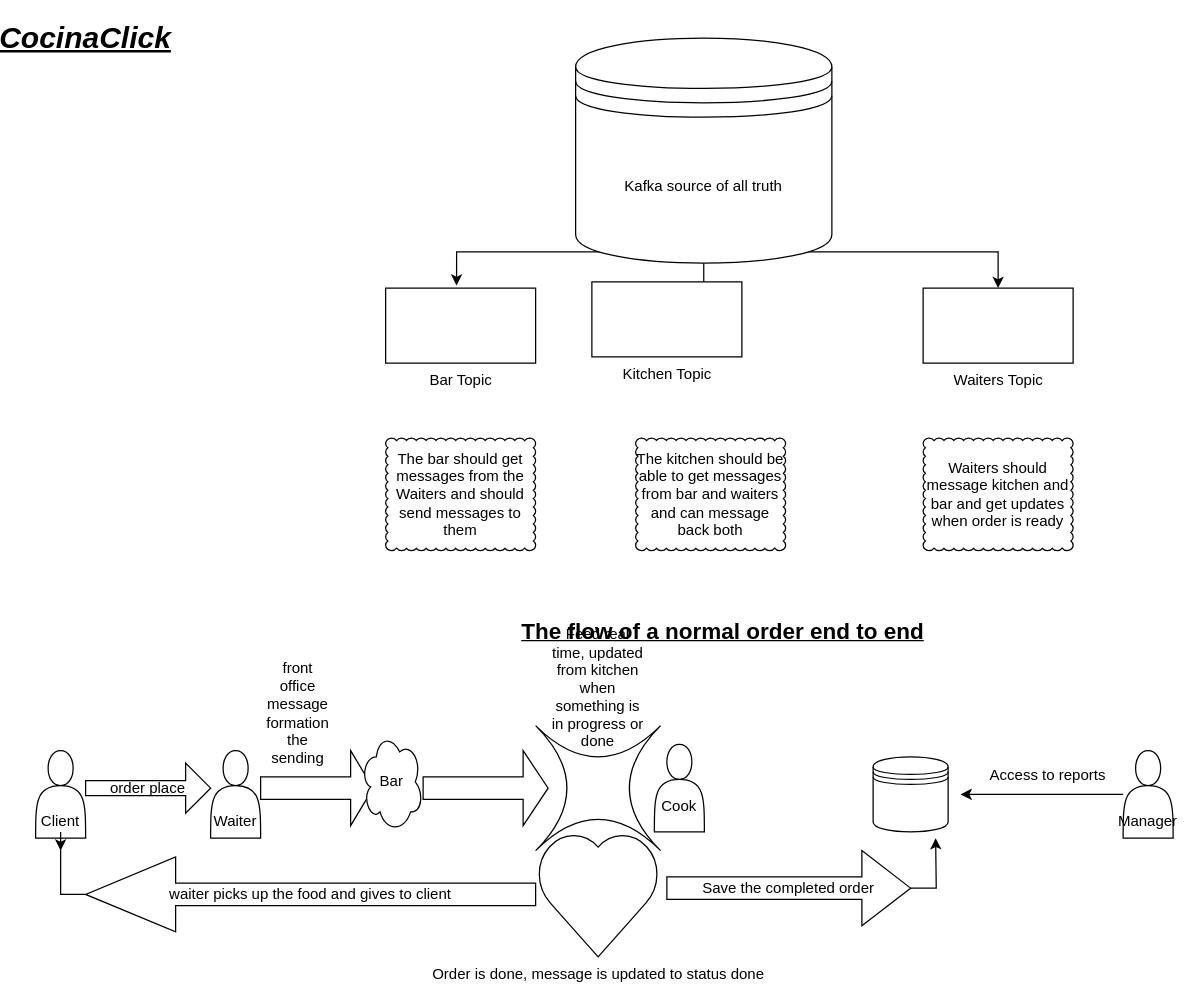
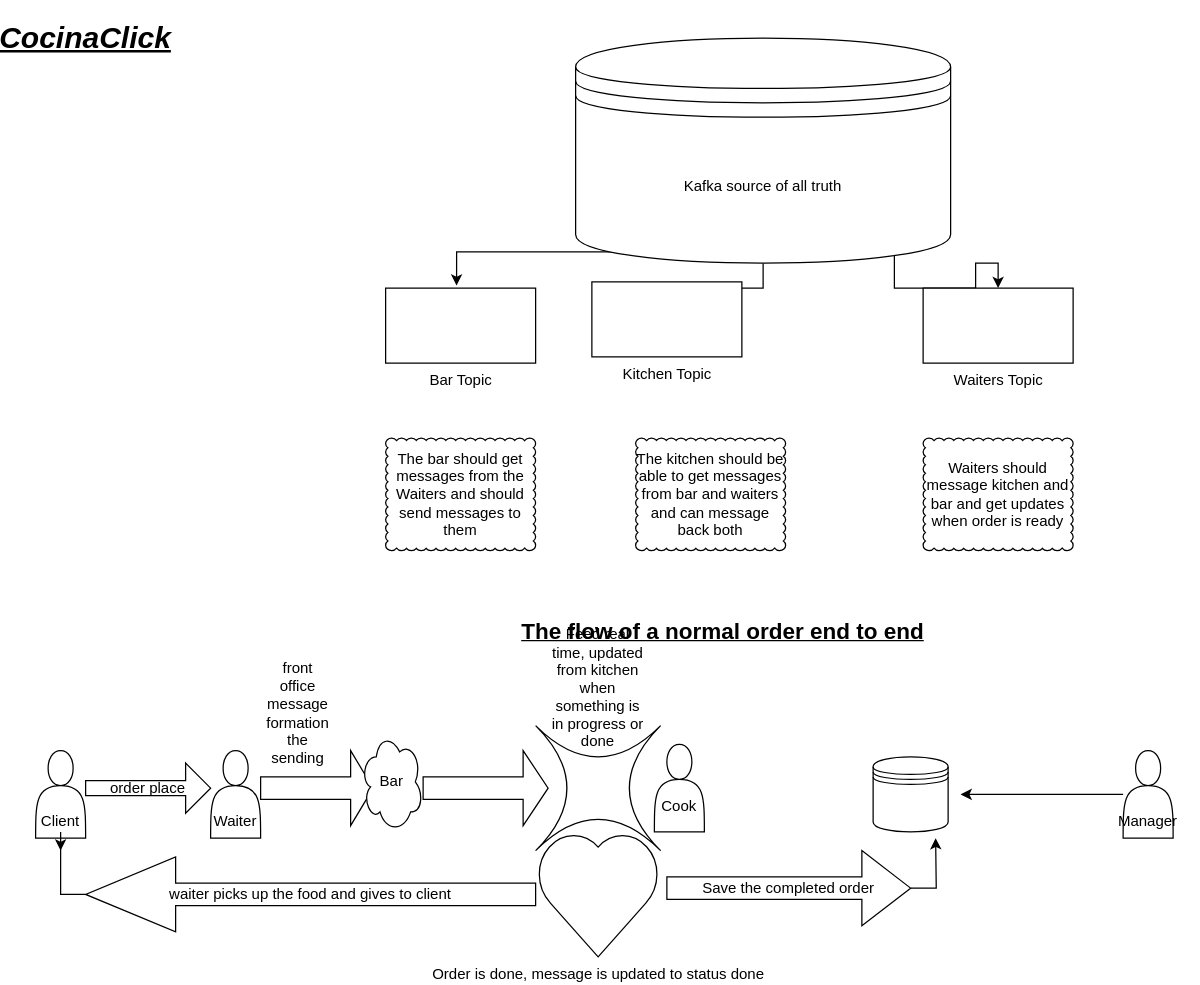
  <mxCell id="0" />
  <mxCell id="1" parent="0" />
  <mxCell id="2" style="edgeStyle=orthogonalEdgeStyle;rounded=0;orthogonalLoop=1;jettySize=auto;html=1;exitX=0.5;exitY=1;exitDx=0;exitDy=0;entryX=0.458;entryY=0.167;entryDx=0;entryDy=0;entryPerimeter=0;" edge="1" parent="1" source="5" target="7"><mxGeometry relative="1" as="geometry" /></mxCell>
  <mxCell id="3" style="edgeStyle=orthogonalEdgeStyle;rounded=0;orthogonalLoop=1;jettySize=auto;html=1;exitX=0.85;exitY=0.95;exitDx=0;exitDy=0;exitPerimeter=0;" edge="1" parent="1" source="5" target="8"><mxGeometry relative="1" as="geometry" /></mxCell>
  <mxCell id="4" style="edgeStyle=orthogonalEdgeStyle;rounded=0;orthogonalLoop=1;jettySize=auto;html=1;exitX=0.15;exitY=0.95;exitDx=0;exitDy=0;exitPerimeter=0;entryX=0.473;entryY=-0.035;entryDx=0;entryDy=0;entryPerimeter=0;" edge="1" parent="1" source="5" target="6"><mxGeometry relative="1" as="geometry" /></mxCell>
- <mxCell id="5" value="Kafka source of all truth" style="shape=datastore;whiteSpace=wrap;html=1;" vertex="1" parent="1"><mxGeometry x="452" y="30" width="205" height="180" as="geometry" /></mxCell>
+ <mxCell id="5" value="Kafka source of all truth" style="shape=datastore;whiteSpace=wrap;html=1;" vertex="1" parent="1"><mxGeometry x="452" y="30" width="300" height="180" as="geometry" /></mxCell>
  <mxCell id="6" value="Bar Topic" style="verticalLabelPosition=bottom;verticalAlign=top;html=1;shape=mxgraph.basic.rect;fillColor2=none;strokeWidth=1;size=20;indent=5;" vertex="1" parent="1"><mxGeometry x="300" y="230" width="120" height="60" as="geometry" /></mxCell>
  <mxCell id="7" value="Kitchen Topic" style="verticalLabelPosition=bottom;verticalAlign=top;html=1;shape=mxgraph.basic.rect;fillColor2=none;strokeWidth=1;size=20;indent=5;" vertex="1" parent="1"><mxGeometry x="465" y="225" width="120" height="60" as="geometry" /></mxCell>
  <mxCell id="8" value="Waiters Topic" style="verticalLabelPosition=bottom;verticalAlign=top;html=1;shape=mxgraph.basic.rect;fillColor2=none;strokeWidth=1;size=20;indent=5;" vertex="1" parent="1"><mxGeometry x="730" y="230" width="120" height="60" as="geometry" /></mxCell>
  <mxCell id="9" value="The kitchen should be able to get messages from bar and waiters and can message back both" style="whiteSpace=wrap;html=1;shape=mxgraph.basic.cloud_rect" vertex="1" parent="1"><mxGeometry x="500" y="350" width="120" height="90" as="geometry" /></mxCell>
  <mxCell id="10" value="The bar should get messages from the Waiters and should send messages to them" style="whiteSpace=wrap;html=1;shape=mxgraph.basic.cloud_rect" vertex="1" parent="1"><mxGeometry x="300" y="350" width="120" height="90" as="geometry" /></mxCell>
  <mxCell id="11" value="Waiters should message kitchen and bar and get updates when order is ready" style="whiteSpace=wrap;html=1;shape=mxgraph.basic.cloud_rect" vertex="1" parent="1"><mxGeometry x="730" y="350" width="120" height="90" as="geometry" /></mxCell>
  <mxCell id="12" value="&lt;b&gt;&lt;u&gt;&lt;font style=&quot;font-size: 18px&quot;&gt;The flow of a normal order end to end&lt;/font&gt;&lt;/u&gt;&lt;/b&gt;" style="text;html=1;strokeColor=none;fillColor=none;align=center;verticalAlign=middle;whiteSpace=wrap;rounded=0;" vertex="1" parent="1"><mxGeometry x="295" y="495" width="550" height="20" as="geometry" /></mxCell>
  <mxCell id="13" value="&lt;br&gt;&lt;br&gt;&lt;br&gt;Waiter" style="shape=actor;whiteSpace=wrap;html=1;" vertex="1" parent="1"><mxGeometry x="160" y="600" width="40" height="70" as="geometry" /></mxCell>
  <mxCell id="14" value="&lt;br&gt;&lt;br&gt;Cook" style="shape=actor;whiteSpace=wrap;html=1;" vertex="1" parent="1"><mxGeometry x="515" y="595" width="40" height="70" as="geometry" /></mxCell>
  <mxCell id="15" value="&lt;br&gt;&lt;br&gt;&lt;br&gt;Client" style="shape=actor;whiteSpace=wrap;html=1;" vertex="1" parent="1"><mxGeometry x="20" y="600" width="40" height="70" as="geometry" /></mxCell>
  <mxCell id="16" value="" style="shape=datastore;whiteSpace=wrap;html=1;" vertex="1" parent="1"><mxGeometry x="690" y="605" width="60" height="60" as="geometry" /></mxCell>
  <mxCell id="17" style="edgeStyle=orthogonalEdgeStyle;rounded=0;orthogonalLoop=1;jettySize=auto;html=1;" edge="1" parent="1" source="18"><mxGeometry relative="1" as="geometry"><mxPoint x="760" y="635" as="targetPoint" /></mxGeometry></mxCell>
  <mxCell id="18" value="&lt;br&gt;&lt;br&gt;&lt;br&gt;Manager" style="shape=actor;whiteSpace=wrap;html=1;" vertex="1" parent="1"><mxGeometry x="890" y="600" width="40" height="70" as="geometry" /></mxCell>
  <mxCell id="19" value="order place" style="shape=singleArrow;whiteSpace=wrap;html=1;" vertex="1" parent="1"><mxGeometry x="60" y="610" width="100" height="40" as="geometry" /></mxCell>
  <mxCell id="20" value="" style="shape=singleArrow;whiteSpace=wrap;html=1;" vertex="1" parent="1"><mxGeometry x="200" y="600" width="90" height="60" as="geometry" /></mxCell>
  <mxCell id="21" value="front office message formation the sending" style="text;html=1;strokeColor=none;fillColor=none;align=center;verticalAlign=middle;whiteSpace=wrap;rounded=0;" vertex="1" parent="1"><mxGeometry x="210" y="560" width="40" height="20" as="geometry" /></mxCell>
  <mxCell id="22" value="Bar" style="ellipse;shape=cloud;whiteSpace=wrap;html=1;" vertex="1" parent="1"><mxGeometry x="280" y="585" width="50" height="80" as="geometry" /></mxCell>
  <mxCell id="23" value="" style="shape=singleArrow;whiteSpace=wrap;html=1;" vertex="1" parent="1"><mxGeometry x="330" y="600" width="100" height="60" as="geometry" /></mxCell>
  <mxCell id="24" value="" style="shape=switch;whiteSpace=wrap;html=1;" vertex="1" parent="1"><mxGeometry x="420" y="580" width="100" height="100" as="geometry" /></mxCell>
  <mxCell id="25" value="Feed real time, updated from kitchen when something is in progress or done" style="text;html=1;strokeColor=none;fillColor=none;align=center;verticalAlign=middle;whiteSpace=wrap;rounded=0;" vertex="1" parent="1"><mxGeometry x="430" y="540" width="80" height="20" as="geometry" /></mxCell>
  <mxCell id="26" value="Order is done, message is updated to status done" style="verticalLabelPosition=bottom;verticalAlign=top;html=1;shape=mxgraph.basic.heart" vertex="1" parent="1"><mxGeometry x="420" y="665" width="100" height="100" as="geometry" /></mxCell>
  <mxCell id="27" style="edgeStyle=orthogonalEdgeStyle;rounded=0;orthogonalLoop=1;jettySize=auto;html=1;" edge="1" parent="1" source="28"><mxGeometry relative="1" as="geometry"><mxPoint x="40" y="680" as="targetPoint" /></mxGeometry></mxCell>
  <mxCell id="28" value="waiter picks up the food and gives to client" style="shape=singleArrow;direction=west;whiteSpace=wrap;html=1;" vertex="1" parent="1"><mxGeometry x="60" y="685" width="360" height="60" as="geometry" /></mxCell>
  <mxCell id="29" style="edgeStyle=orthogonalEdgeStyle;rounded=0;orthogonalLoop=1;jettySize=auto;html=1;" edge="1" parent="1" source="30"><mxGeometry relative="1" as="geometry"><mxPoint x="740" y="670" as="targetPoint" /></mxGeometry></mxCell>
  <mxCell id="30" value="Save the completed order" style="shape=singleArrow;whiteSpace=wrap;html=1;" vertex="1" parent="1"><mxGeometry x="525" y="680" width="195" height="60" as="geometry" /></mxCell>
- <mxCell id="31" value="Access to reports" style="text;html=1;strokeColor=none;fillColor=none;align=center;verticalAlign=middle;whiteSpace=wrap;rounded=0;" vertex="1" parent="1"><mxGeometry x="780" y="610" width="100" height="20" as="geometry" /></mxCell>
  <mxCell id="32" value="&lt;font style=&quot;font-size: 24px&quot;&gt;&lt;b&gt;&lt;i&gt;&lt;u&gt;CocinaClick&lt;/u&gt;&lt;/i&gt;&lt;/b&gt;&lt;/font&gt;" style="text;html=1;strokeColor=none;fillColor=none;align=center;verticalAlign=middle;whiteSpace=wrap;rounded=0;" vertex="1" parent="1"><mxGeometry x="40" y="20" width="40" height="20" as="geometry" /></mxCell>
